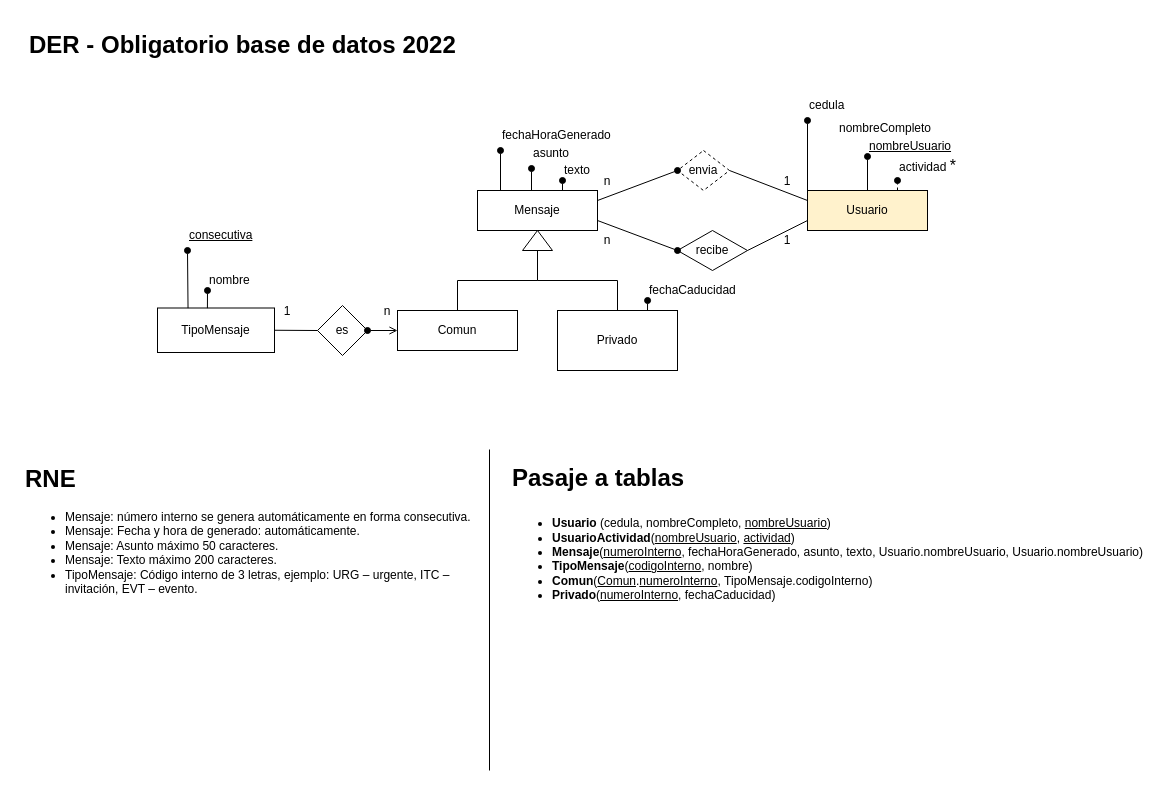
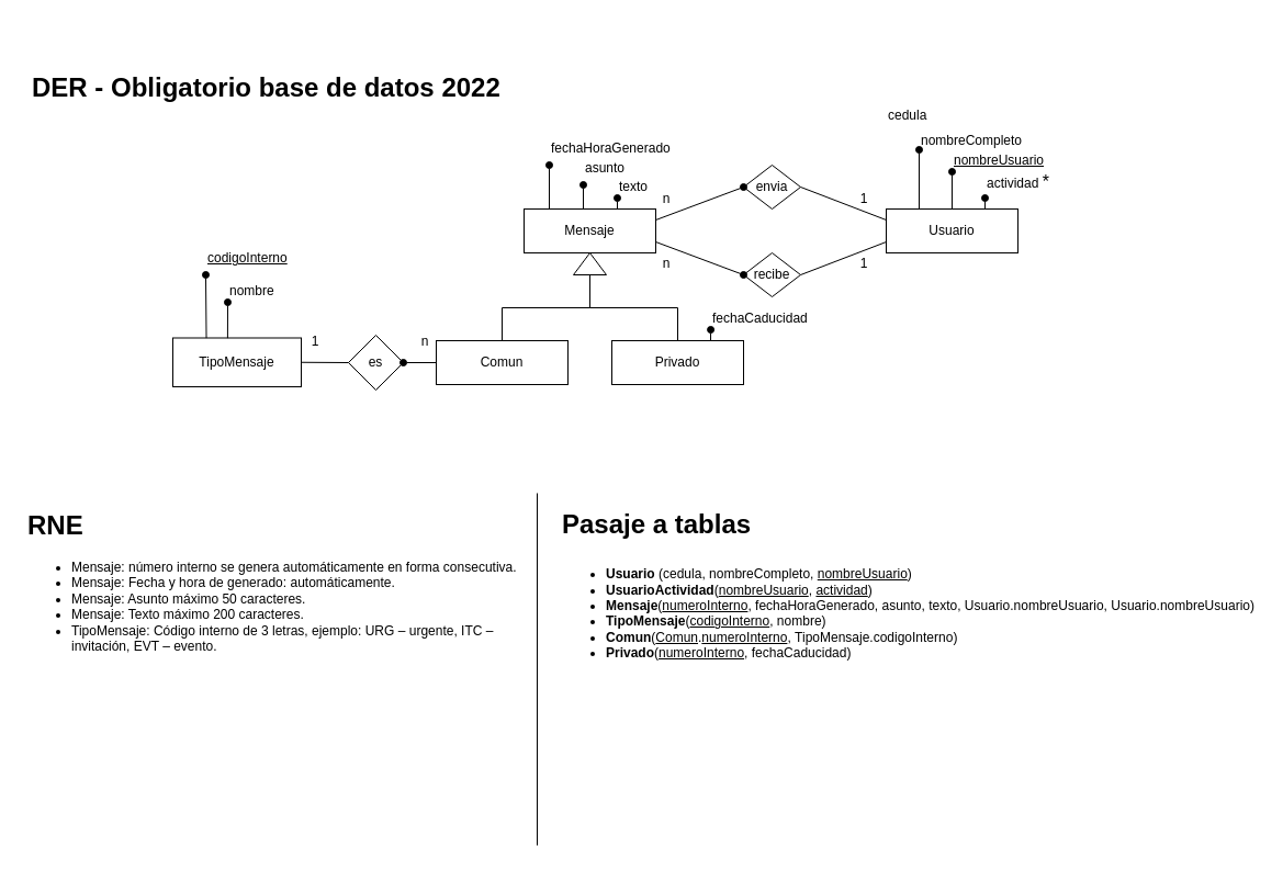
  <mxCell id="0" />
  <mxCell id="1" parent="0" />
  <mxCell id="2" value="Mensaje" style="rounded=0;whiteSpace=wrap;html=1;" parent="1" vertex="1"><mxGeometry x="477" y="190" width="120" height="40" as="geometry" /></mxCell>
  <mxCell id="3" value="fechaHoraGenerado" style="text;html=1;strokeColor=none;fillColor=none;align=left;verticalAlign=middle;whiteSpace=wrap;rounded=0;" parent="1" vertex="1"><mxGeometry x="500" y="120" width="111" height="30" as="geometry" /></mxCell>
  <mxCell id="4" value="asunto" style="text;html=1;strokeColor=none;fillColor=none;align=left;verticalAlign=middle;whiteSpace=wrap;rounded=0;" parent="1" vertex="1"><mxGeometry x="531" y="138" width="50" height="30" as="geometry" /></mxCell>
  <mxCell id="5" value="" style="endArrow=oval;html=1;rounded=0;entryX=0;entryY=1;entryDx=0;entryDy=0;endFill=1;" parent="1" target="3" edge="1"><mxGeometry width="50" height="50" relative="1" as="geometry"><mxPoint x="500" y="190" as="sourcePoint" /><mxPoint x="470" y="130" as="targetPoint" /></mxGeometry></mxCell>
  <mxCell id="6" value="" style="endArrow=oval;html=1;rounded=0;exitX=0.75;exitY=0;exitDx=0;exitDy=0;entryX=0;entryY=1;entryDx=0;entryDy=0;endFill=1;" parent="1" target="4" edge="1"><mxGeometry width="50" height="50" relative="1" as="geometry"><mxPoint x="531" y="190" as="sourcePoint" /><mxPoint x="531" y="180" as="targetPoint" /></mxGeometry></mxCell>
- <mxCell id="7" value="Usuario" style="rounded=0;whiteSpace=wrap;html=1;fillColor=#fff2cc;" parent="1" vertex="1"><mxGeometry x="807" y="190" width="120" height="40" as="geometry" /></mxCell>
+ <mxCell id="7" value="Usuario" style="rounded=0;whiteSpace=wrap;html=1;" parent="1" vertex="1"><mxGeometry x="807" y="190" width="120" height="40" as="geometry" /></mxCell>
  <mxCell id="8" value="&lt;span&gt;cedula&lt;/span&gt;" style="text;html=1;strokeColor=none;fillColor=none;align=left;verticalAlign=middle;whiteSpace=wrap;rounded=0;fontStyle=0" parent="1" vertex="1"><mxGeometry x="807" y="90" width="90" height="30" as="geometry" /></mxCell>
  <mxCell id="9" value="nombreCompleto" style="text;html=1;strokeColor=none;fillColor=none;align=left;verticalAlign=middle;whiteSpace=wrap;rounded=0;" parent="1" vertex="1"><mxGeometry x="837" y="120" width="120" height="16" as="geometry" /></mxCell>
  <mxCell id="10" value="nombreUsuario" style="text;html=1;strokeColor=none;fillColor=none;align=left;verticalAlign=middle;whiteSpace=wrap;rounded=0;fontStyle=4" parent="1" vertex="1"><mxGeometry x="867" y="136" width="90" height="20" as="geometry" /></mxCell>
- <mxCell id="11" value="" style="endArrow=oval;html=1;rounded=0;exitX=0;exitY=0;exitDx=0;exitDy=0;entryX=0;entryY=1;entryDx=0;entryDy=0;endFill=1;" parent="1" source="7" target="8" edge="1"><mxGeometry width="50" height="50" relative="1" as="geometry"><mxPoint x="1107" y="320" as="sourcePoint" /><mxPoint x="1157" y="270" as="targetPoint" /></mxGeometry></mxCell>
+ <mxCell id="12" value="" style="endArrow=oval;html=1;rounded=0;entryX=0;entryY=1;entryDx=0;entryDy=0;endFill=1;exitX=0.25;exitY=0;exitDx=0;exitDy=0;" parent="1" source="7" target="9" edge="1"><mxGeometry width="50" height="50" relative="1" as="geometry"><mxPoint x="827" y="190" as="sourcePoint" /><mxPoint x="797" y="130" as="targetPoint" /></mxGeometry></mxCell>
  <mxCell id="13" value="" style="endArrow=oval;html=1;rounded=0;exitX=0.5;exitY=0;exitDx=0;exitDy=0;entryX=0;entryY=1;entryDx=0;entryDy=0;endFill=1;" parent="1" source="7" target="10" edge="1"><mxGeometry width="50" height="50" relative="1" as="geometry"><mxPoint x="827" y="210" as="sourcePoint" /><mxPoint x="827" y="140" as="targetPoint" /></mxGeometry></mxCell>
- <mxCell id="14" value="envia" style="rhombus;whiteSpace=wrap;html=1;dashed=1;" parent="1" vertex="1"><mxGeometry x="677" y="150" width="52" height="40" as="geometry" /></mxCell>
- <mxCell id="15" value="recibe" style="rhombus;whiteSpace=wrap;html=1;" parent="1" vertex="1"><mxGeometry x="677" y="230" width="70" height="40" as="geometry" /></mxCell>
+ <mxCell id="14" value="envia" style="rhombus;whiteSpace=wrap;html=1;" parent="1" vertex="1"><mxGeometry x="677" y="150" width="52" height="40" as="geometry" /></mxCell>
+ <mxCell id="15" value="recibe" style="rhombus;whiteSpace=wrap;html=1;" parent="1" vertex="1"><mxGeometry x="677" y="230" width="52" height="40" as="geometry" /></mxCell>
  <mxCell id="16" value="" style="endArrow=oval;html=1;rounded=0;exitX=1;exitY=0.25;exitDx=0;exitDy=0;entryX=0;entryY=0.5;entryDx=0;entryDy=0;endFill=1;" parent="1" source="2" target="14" edge="1"><mxGeometry width="50" height="50" relative="1" as="geometry"><mxPoint x="817" y="300" as="sourcePoint" /><mxPoint x="867" y="250" as="targetPoint" /></mxGeometry></mxCell>
  <mxCell id="17" value="" style="endArrow=oval;html=1;rounded=0;exitX=1;exitY=0.75;exitDx=0;exitDy=0;entryX=0;entryY=0.5;entryDx=0;entryDy=0;endFill=1;" parent="1" source="2" target="15" edge="1"><mxGeometry width="50" height="50" relative="1" as="geometry"><mxPoint x="817" y="300" as="sourcePoint" /><mxPoint x="767" y="240" as="targetPoint" /></mxGeometry></mxCell>
  <mxCell id="18" value="" style="endArrow=none;html=1;rounded=0;exitX=1;exitY=0.5;exitDx=0;exitDy=0;entryX=0;entryY=0.25;entryDx=0;entryDy=0;" parent="1" source="14" target="7" edge="1"><mxGeometry width="50" height="50" relative="1" as="geometry"><mxPoint x="817" y="300" as="sourcePoint" /><mxPoint x="867" y="250" as="targetPoint" /></mxGeometry></mxCell>
  <mxCell id="19" value="" style="endArrow=none;html=1;rounded=0;exitX=1;exitY=0.5;exitDx=0;exitDy=0;entryX=0;entryY=0.75;entryDx=0;entryDy=0;" parent="1" source="15" target="7" edge="1"><mxGeometry width="50" height="50" relative="1" as="geometry"><mxPoint x="817" y="300" as="sourcePoint" /><mxPoint x="867" y="250" as="targetPoint" /></mxGeometry></mxCell>
  <mxCell id="20" value="" style="triangle;whiteSpace=wrap;html=1;rotation=-90;" parent="1" vertex="1"><mxGeometry x="527" y="225" width="20" height="30" as="geometry" /></mxCell>
  <mxCell id="21" value="Comun" style="rounded=0;whiteSpace=wrap;html=1;" parent="1" vertex="1"><mxGeometry x="397" y="310" width="120" height="40" as="geometry" /></mxCell>
- <mxCell id="22" value="Privado" style="rounded=0;whiteSpace=wrap;html=1;" parent="1" vertex="1"><mxGeometry x="557" y="310" width="120" height="60" as="geometry" /></mxCell>
+ <mxCell id="22" value="Privado" style="rounded=0;whiteSpace=wrap;html=1;" parent="1" vertex="1"><mxGeometry x="557" y="310" width="120" height="40" as="geometry" /></mxCell>
  <mxCell id="23" value="" style="endArrow=none;html=1;rounded=0;edgeStyle=orthogonalEdgeStyle;exitX=0.5;exitY=0;exitDx=0;exitDy=0;entryX=0;entryY=0.5;entryDx=0;entryDy=0;" parent="1" source="21" target="20" edge="1"><mxGeometry width="50" height="50" relative="1" as="geometry"><mxPoint x="817" y="300" as="sourcePoint" /><mxPoint x="867" y="250" as="targetPoint" /></mxGeometry></mxCell>
  <mxCell id="24" value="" style="endArrow=none;html=1;rounded=0;edgeStyle=orthogonalEdgeStyle;exitX=0.5;exitY=0;exitDx=0;exitDy=0;entryX=0;entryY=0.5;entryDx=0;entryDy=0;" parent="1" source="22" target="20" edge="1"><mxGeometry width="50" height="50" relative="1" as="geometry"><mxPoint x="467" y="320" as="sourcePoint" /><mxPoint x="547" y="260" as="targetPoint" /></mxGeometry></mxCell>
  <mxCell id="25" value="TipoMensaje" style="rounded=0;whiteSpace=wrap;html=1;" parent="1" vertex="1"><mxGeometry x="157" y="307.5" width="117" height="44.5" as="geometry" /></mxCell>
- <mxCell id="26" value="" style="endArrow=oval;html=1;rounded=0;exitX=0.75;exitY=0;exitDx=0;exitDy=0;endFill=1;entryX=0;entryY=1;entryDx=0;entryDy=0;dashed=1;" parent="1" source="7" target="27" edge="1"><mxGeometry width="50" height="50" relative="1" as="geometry"><mxPoint x="467" y="346" as="sourcePoint" /><mxPoint x="897" y="176" as="targetPoint" /></mxGeometry></mxCell>
+ <mxCell id="26" value="" style="endArrow=oval;html=1;rounded=0;exitX=0.75;exitY=0;exitDx=0;exitDy=0;endFill=1;entryX=0;entryY=1;entryDx=0;entryDy=0;" parent="1" source="7" target="27" edge="1"><mxGeometry width="50" height="50" relative="1" as="geometry"><mxPoint x="467" y="346" as="sourcePoint" /><mxPoint x="897" y="176" as="targetPoint" /></mxGeometry></mxCell>
  <mxCell id="27" value="actividad&amp;nbsp;&lt;font style=&quot;font-size: 16px;&quot;&gt;*&lt;/font&gt;" style="text;html=1;strokeColor=none;fillColor=none;align=left;verticalAlign=middle;whiteSpace=wrap;rounded=0;" parent="1" vertex="1"><mxGeometry x="897" y="150" width="90" height="30" as="geometry" /></mxCell>
  <mxCell id="28" value="es" style="rhombus;whiteSpace=wrap;html=1;" parent="1" vertex="1"><mxGeometry x="317" y="305" width="50" height="50" as="geometry" /></mxCell>
  <mxCell id="29" value="" style="endArrow=none;html=1;rounded=0;entryX=0;entryY=0.5;entryDx=0;entryDy=0;exitX=1;exitY=0.5;exitDx=0;exitDy=0;endFill=0;" parent="1" source="25" target="28" edge="1"><mxGeometry width="50" height="50" relative="1" as="geometry"><mxPoint x="297" y="330" as="sourcePoint" /><mxPoint x="317" y="330" as="targetPoint" /></mxGeometry></mxCell>
- <mxCell id="30" value="" style="endArrow=open;html=1;rounded=0;exitX=1;exitY=0.5;exitDx=0;exitDy=0;entryX=0;entryY=0.5;entryDx=0;entryDy=0;startArrow=oval;startFill=1;" parent="1" source="28" target="21" edge="1"><mxGeometry width="50" height="50" relative="1" as="geometry"><mxPoint x="287" y="486" as="sourcePoint" /><mxPoint x="337" y="436" as="targetPoint" /></mxGeometry></mxCell>
+ <mxCell id="30" value="" style="endArrow=none;html=1;rounded=0;exitX=1;exitY=0.5;exitDx=0;exitDy=0;entryX=0;entryY=0.5;entryDx=0;entryDy=0;startArrow=oval;startFill=1;" parent="1" source="28" target="21" edge="1"><mxGeometry width="50" height="50" relative="1" as="geometry"><mxPoint x="287" y="486" as="sourcePoint" /><mxPoint x="337" y="436" as="targetPoint" /></mxGeometry></mxCell>
  <mxCell id="31" value="1" style="text;html=1;strokeColor=none;fillColor=none;align=center;verticalAlign=middle;whiteSpace=wrap;rounded=0;" parent="1" vertex="1"><mxGeometry x="757" y="225" width="60" height="30" as="geometry" /></mxCell>
  <mxCell id="32" value="1" style="text;html=1;strokeColor=none;fillColor=none;align=center;verticalAlign=middle;whiteSpace=wrap;rounded=0;" parent="1" vertex="1"><mxGeometry x="757" y="166" width="60" height="30" as="geometry" /></mxCell>
  <mxCell id="33" value="n" style="text;html=1;strokeColor=none;fillColor=none;align=center;verticalAlign=middle;whiteSpace=wrap;rounded=0;" parent="1" vertex="1"><mxGeometry x="577" y="166" width="60" height="30" as="geometry" /></mxCell>
  <mxCell id="34" value="n" style="text;html=1;strokeColor=none;fillColor=none;align=center;verticalAlign=middle;whiteSpace=wrap;rounded=0;" parent="1" vertex="1"><mxGeometry x="577" y="225" width="60" height="30" as="geometry" /></mxCell>
  <mxCell id="35" value="n" style="text;html=1;strokeColor=none;fillColor=none;align=center;verticalAlign=middle;whiteSpace=wrap;rounded=0;" parent="1" vertex="1"><mxGeometry x="357" y="296" width="60" height="30" as="geometry" /></mxCell>
  <mxCell id="36" value="1" style="text;html=1;strokeColor=none;fillColor=none;align=center;verticalAlign=middle;whiteSpace=wrap;rounded=0;" parent="1" vertex="1"><mxGeometry x="257" y="296" width="60" height="30" as="geometry" /></mxCell>
  <mxCell id="37" value="&lt;h1&gt;&lt;span style=&quot;background-color: initial;&quot;&gt;RNE&lt;/span&gt;&lt;/h1&gt;&lt;div&gt;&lt;ul&gt;&lt;li style=&quot;&quot;&gt;Mensaje: número interno se genera automáticamente en forma consecutiva.&lt;/li&gt;&lt;li style=&quot;&quot;&gt;Mensaje: Fecha y hora de generado: automáticamente.&lt;/li&gt;&lt;li style=&quot;&quot;&gt;Mensaje: Asunto&amp;nbsp;máximo 50 caracteres.&lt;/li&gt;&lt;li style=&quot;&quot;&gt;Mensaje: Texto máximo 200 caracteres.&lt;/li&gt;&lt;li style=&quot;&quot;&gt;TipoMensaje: Código interno de 3 letras, ejemplo: URG – urgente, ITC – invitación, EVT – evento.&lt;/li&gt;&lt;/ul&gt;&lt;/div&gt;" style="text;html=1;strokeColor=none;fillColor=none;spacing=5;spacingTop=-20;whiteSpace=wrap;overflow=hidden;rounded=0;" parent="1" vertex="1"><mxGeometry x="20" y="459" width="470" height="270" as="geometry" /></mxCell>
- <mxCell id="38" value="&lt;b&gt;&lt;font style=&quot;font-size: 24px;&quot;&gt;DER - Obligatorio base de datos 2022&amp;nbsp;&lt;/font&gt;&lt;/b&gt;" style="text;html=1;strokeColor=none;fillColor=none;align=left;verticalAlign=middle;whiteSpace=wrap;rounded=0;" parent="1" vertex="1"><mxGeometry x="27" y="20" width="670" height="50" as="geometry" /></mxCell>
+ <mxCell id="38" value="&lt;b&gt;&lt;font style=&quot;font-size: 24px;&quot;&gt;DER - Obligatorio base de datos 2022&amp;nbsp;&lt;/font&gt;&lt;/b&gt;" style="text;html=1;strokeColor=none;fillColor=none;align=left;verticalAlign=middle;whiteSpace=wrap;rounded=0;" parent="1" vertex="1"><mxGeometry x="27" y="55" width="670" height="50" as="geometry" /></mxCell>
  <mxCell id="39" value="" style="endArrow=none;html=1;rounded=0;fontSize=24;" parent="1" edge="1"><mxGeometry width="50" height="50" relative="1" as="geometry"><mxPoint x="489" y="770" as="sourcePoint" /><mxPoint x="489" y="449" as="targetPoint" /></mxGeometry></mxCell>
- <mxCell id="40" value="&lt;span style=&quot;font-weight: normal;&quot;&gt;&lt;u&gt;consecutiva&lt;/u&gt;&lt;/span&gt;" style="text;html=1;strokeColor=none;fillColor=none;align=left;verticalAlign=middle;whiteSpace=wrap;rounded=0;fontStyle=1" parent="1" vertex="1"><mxGeometry x="187" y="220" width="90" height="30" as="geometry" /></mxCell>
+ <mxCell id="40" value="&lt;span style=&quot;font-weight: normal;&quot;&gt;&lt;u&gt;codigoInterno&lt;/u&gt;&lt;/span&gt;" style="text;html=1;strokeColor=none;fillColor=none;align=left;verticalAlign=middle;whiteSpace=wrap;rounded=0;fontStyle=1" parent="1" vertex="1"><mxGeometry x="187" y="220" width="90" height="30" as="geometry" /></mxCell>
  <mxCell id="41" value="" style="endArrow=oval;html=1;rounded=0;entryX=0;entryY=1;entryDx=0;entryDy=0;endFill=1;exitX=0.261;exitY=0.003;exitDx=0;exitDy=0;exitPerimeter=0;" parent="1" source="25" target="40" edge="1"><mxGeometry width="50" height="50" relative="1" as="geometry"><mxPoint x="177" y="300" as="sourcePoint" /><mxPoint x="517" y="387.5" as="targetPoint" /></mxGeometry></mxCell>
  <mxCell id="42" value="" style="endArrow=oval;html=1;rounded=0;endFill=1;exitX=0.424;exitY=-0.046;exitDx=0;exitDy=0;exitPerimeter=0;entryX=0;entryY=1;entryDx=0;entryDy=0;" parent="1" target="43" edge="1"><mxGeometry width="50" height="50" relative="1" as="geometry"><mxPoint x="206.912" y="307.66" as="sourcePoint" /><mxPoint x="217" y="263" as="targetPoint" /></mxGeometry></mxCell>
- <mxCell id="43" value="nombre" style="text;html=1;strokeColor=none;fillColor=none;align=left;verticalAlign=middle;whiteSpace=wrap;rounded=0;" parent="1" vertex="1"><mxGeometry x="207" y="270" width="50" height="20" as="geometry" /></mxCell>
+ <mxCell id="43" value="nombre" style="text;html=1;strokeColor=none;fillColor=none;align=left;verticalAlign=middle;whiteSpace=wrap;rounded=0;" parent="1" vertex="1"><mxGeometry x="207" y="255" width="50" height="20" as="geometry" /></mxCell>
  <mxCell id="44" value="" style="endArrow=oval;html=1;rounded=0;endFill=1;exitX=0.75;exitY=0;exitDx=0;exitDy=0;entryX=0;entryY=1;entryDx=0;entryDy=0;" parent="1" source="22" target="45" edge="1"><mxGeometry width="50" height="50" relative="1" as="geometry"><mxPoint x="637.002" y="330.66" as="sourcePoint" /><mxPoint x="647.09" y="286" as="targetPoint" /></mxGeometry></mxCell>
  <mxCell id="45" value="fechaCaducidad" style="text;html=1;strokeColor=none;fillColor=none;align=left;verticalAlign=middle;whiteSpace=wrap;rounded=0;" parent="1" vertex="1"><mxGeometry x="647.09" y="280" width="99.91" height="20" as="geometry" /></mxCell>
  <mxCell id="46" value="texto" style="text;html=1;strokeColor=none;fillColor=none;align=left;verticalAlign=middle;whiteSpace=wrap;rounded=0;" parent="1" vertex="1"><mxGeometry x="562" y="160" width="40" height="20" as="geometry" /></mxCell>
  <mxCell id="47" value="" style="endArrow=oval;html=1;rounded=0;exitX=0.75;exitY=0;exitDx=0;exitDy=0;entryX=0;entryY=1;entryDx=0;entryDy=0;endFill=1;" parent="1" target="46" edge="1"><mxGeometry width="50" height="50" relative="1" as="geometry"><mxPoint x="562" y="190" as="sourcePoint" /><mxPoint x="562" y="180" as="targetPoint" /></mxGeometry></mxCell>
  <mxCell id="48" value="&lt;h1&gt;&lt;font style=&quot;font-size: 24px;&quot;&gt;Pasaje a tablas&lt;/font&gt;&lt;/h1&gt;&lt;ul style=&quot;font-size: 12px;&quot;&gt;&lt;li&gt;&lt;span style=&quot;background-color: initial;&quot;&gt;&lt;b&gt;Usuario&lt;/b&gt; (cedula, nombreCompleto, &lt;u&gt;nombreUsuario&lt;/u&gt;)&lt;/span&gt;&lt;br&gt;&lt;/li&gt;&lt;li&gt;&lt;b&gt;UsuarioActividad&lt;/b&gt;(&lt;u&gt;nombreUsuario&lt;/u&gt;, &lt;u&gt;actividad&lt;/u&gt;)&lt;/li&gt;&lt;li&gt;&lt;b&gt;Mensaje&lt;/b&gt;(&lt;u&gt;numeroInterno&lt;/u&gt;, fechaHoraGenerado, asunto, texto, Usuario.nombreUsuario, Usuario.nombreUsuario)&lt;/li&gt;&lt;li&gt;&lt;b&gt;TipoMensaje&lt;/b&gt;(&lt;u&gt;codigoInterno&lt;/u&gt;, nombre)&lt;/li&gt;&lt;li&gt;&lt;b&gt;Comun&lt;/b&gt;(&lt;u&gt;Comun&lt;/u&gt;.&lt;u&gt;numeroInterno&lt;/u&gt;,&amp;nbsp;TipoMensaje.codigoInterno)&lt;/li&gt;&lt;li&gt;&lt;b&gt;Privado&lt;/b&gt;(&lt;u&gt;numeroInterno&lt;/u&gt;, fechaCaducidad)&lt;br&gt;&lt;/li&gt;&lt;/ul&gt;" style="text;html=1;strokeColor=none;fillColor=none;spacing=5;spacingTop=-20;whiteSpace=wrap;overflow=hidden;rounded=0;fontSize=16;" parent="1" vertex="1"><mxGeometry x="507" y="445" width="640" height="240" as="geometry" /></mxCell>
